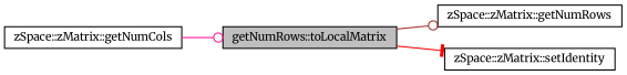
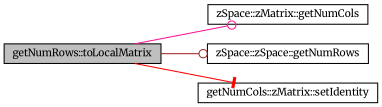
  digraph {
    fontname=Merriweather
    rankdir=LR
    node [color=black fillcolor=white fontname=Merriweather fontsize=10 shape=record style=filled]
    edge [arrowhead=odot fontname=Merriweather fontsize=10 labelfontname=Helvetica labelfontsize=10 style=solid]
    n1 [fillcolor=grey75 fontcolor=black height=0.2 label="getNumRows::toLocalMatrix" width=0.4]
    n2 [height=0.2 label="zSpace::zMatrix::getNumCols" width=0.4]
-   n3 [height=0.2 label="zSpace::zMatrix::getNumRows" width=0.4]
-   n4 [height=0.2 label="zSpace::zMatrix::setIdentity" width=0.4]
-   n2 -> n1 [color=deeppink]
+   n3 [height=0.2 label="zSpace::zSpace::getNumRows" width=0.4]
+   n4 [height=0.2 label="getNumCols::zMatrix::setIdentity" width=0.4]
+   n1 -> n2 [color=deeppink]
    n1 -> n3 [color=brown]
    n1 -> n4 [arrowhead=tee color=red]
  }
